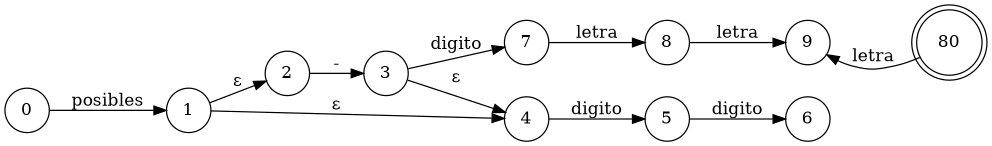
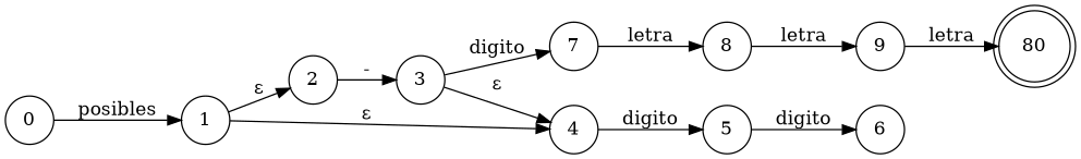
  digraph {
    rankdir=LR
    node [shape=circle]
    0
    1
    2
    4
    3
    5
    7
    6
    8
    9
    n11 [label=80 shape=doublecircle]
    0 -> 1 [label=posibles]
    1 -> 2 [label="ε"]
    1 -> 4 [label="ε"]
    2 -> 3 [label="-"]
    4 -> 5 [label=digito]
    3 -> 4 [label="ε"]
    3 -> 7 [label=digito]
    5 -> 6 [label=digito]
    7 -> 8 [label=letra]
    8 -> 9 [label=letra]
-   n11 -> 9 [label=letra]
+   9 -> n11 [label=letra]
  }
